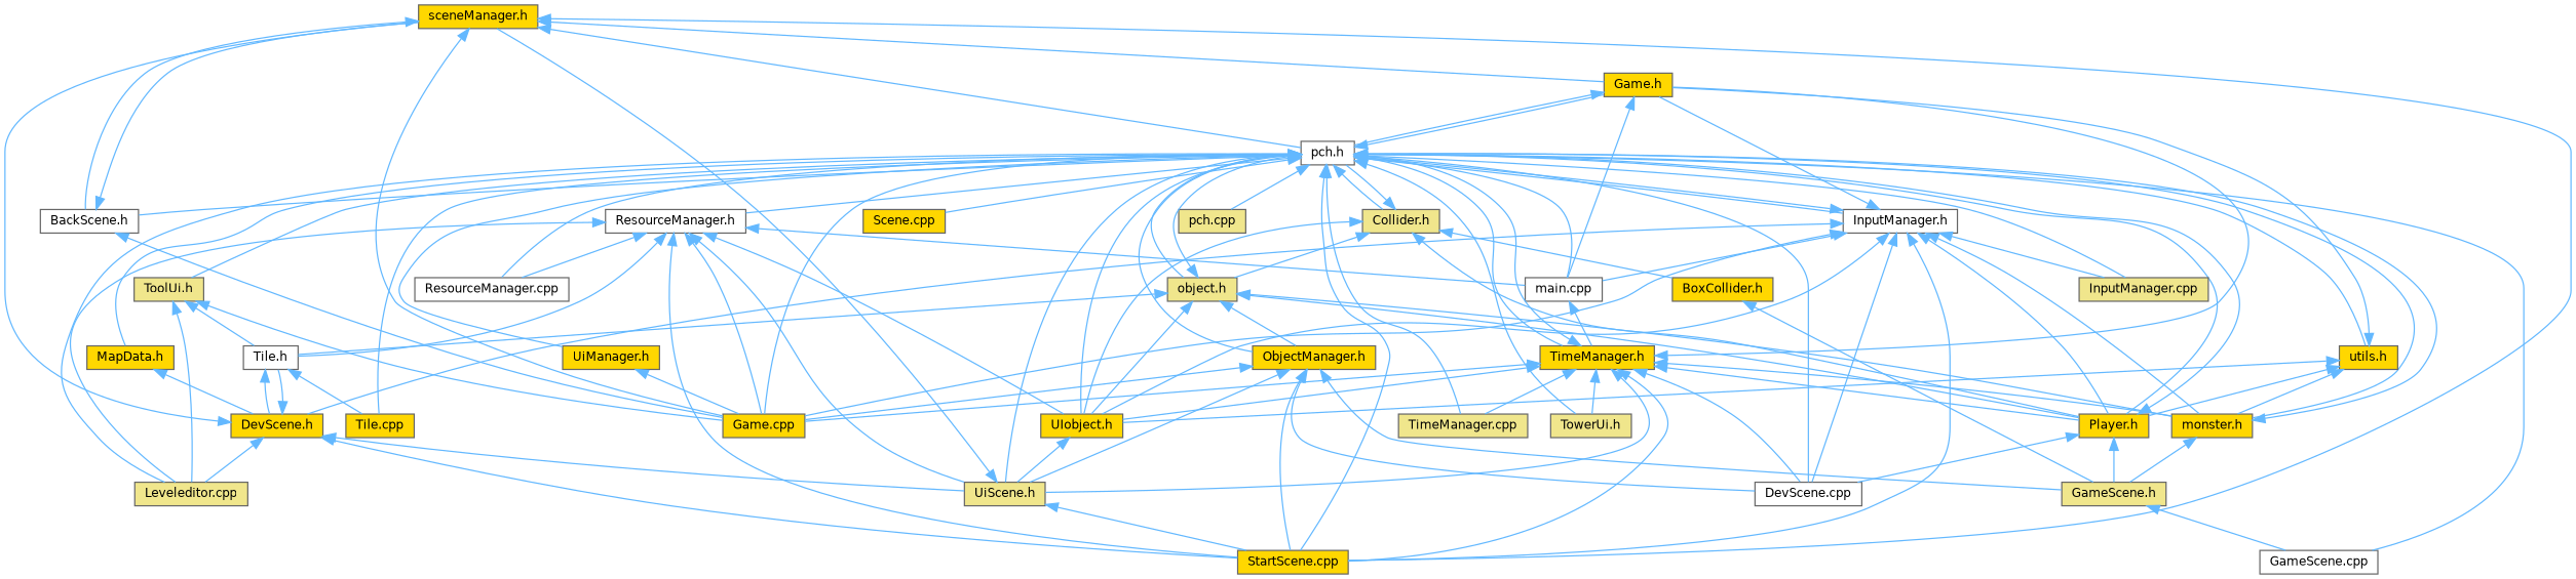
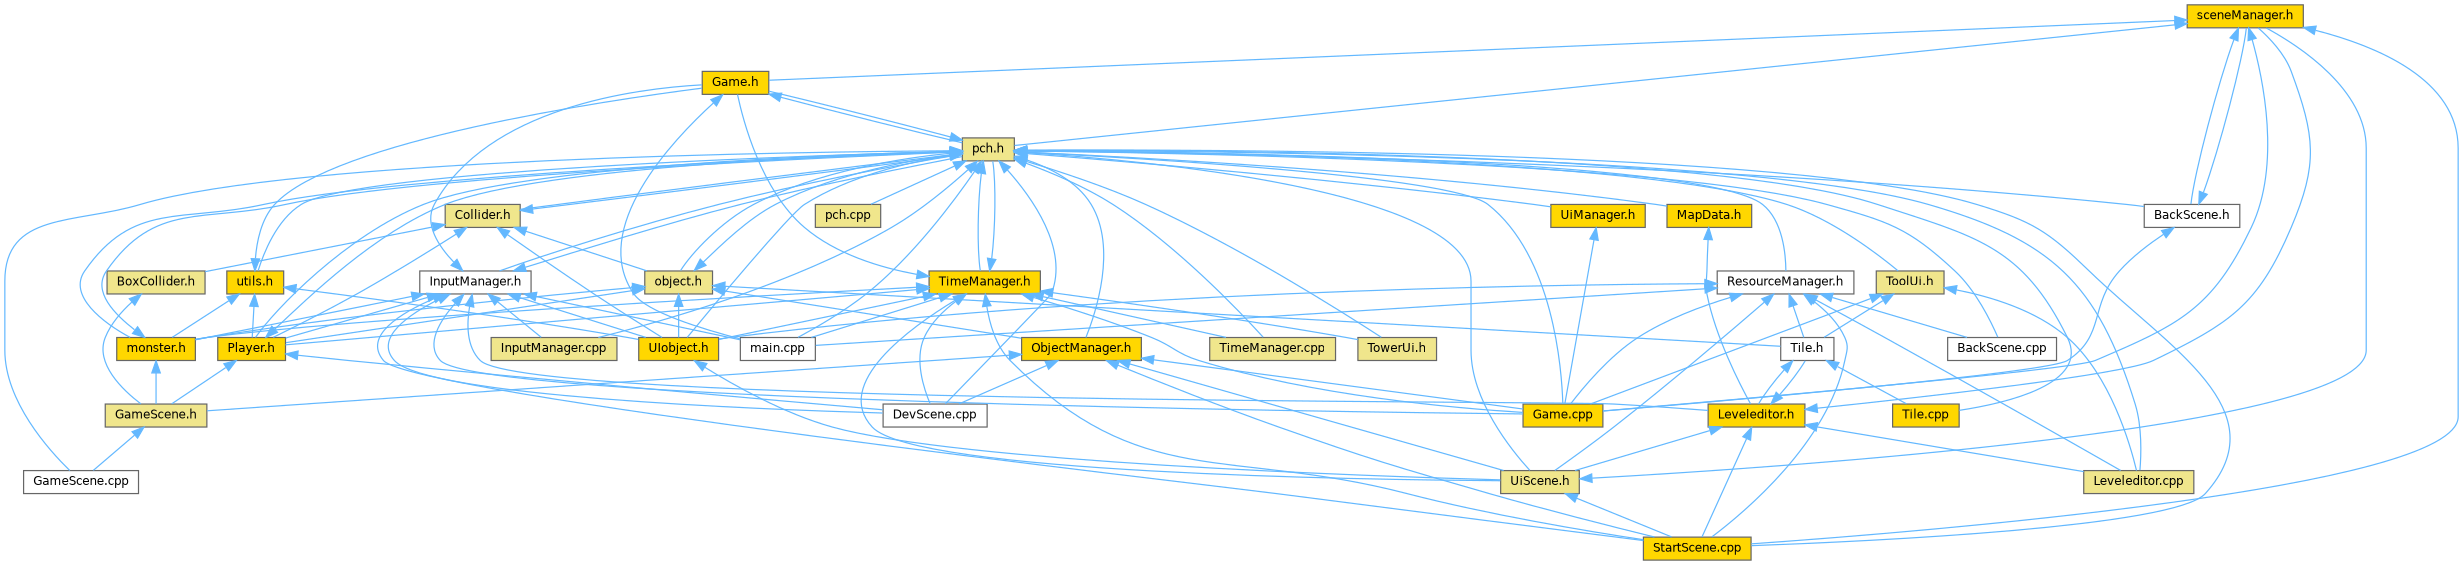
  digraph {
    node [color=grey40 fillcolor=gold fontname=Helvetica fontsize=10 shape=box style=filled]
    edge [color=steelblue1 dir=back fontname=Helvetica fontsize=10 labelfontname=Helvetica labelfontsize=10 style=solid]
    n1 [color=gray40 fontcolor=black height=0.2 label="sceneManager.h" width=0.4]
    n2 [fillcolor=white height=0.2 label="BackScene.h" width=0.4]
    n3 [height=0.2 label="Game.cpp" width=0.4]
    n4 [height=0.2 label="Game.h" width=0.4]
-   n5 [fillcolor=white height=0.2 label="pch.h" width=0.4]
+   n5 [fillcolor=khaki height=0.2 label="pch.h" width=0.4]
    n6 [height=0.2 label="StartScene.cpp" width=0.4]
    n7 [fillcolor=white height=0.2 label="main.cpp" width=0.4]
    n8 [fillcolor=khaki height=0.2 label="Collider.h" width=0.4]
    n9 [fillcolor=white height=0.2 label="GameScene.cpp" width=0.4]
    n10 [height=0.2 label="Player.h" width=0.4]
    n11 [fillcolor=white height=0.2 label="DevScene.cpp" width=0.4]
    n12 [height=0.2 label="UIobject.h" width=0.4]
    n13 [fillcolor=khaki height=0.2 label="UiScene.h" width=0.4]
    n14 [fillcolor=khaki height=0.2 label="object.h" width=0.4]
    n15 [height=0.2 label="ObjectManager.h" width=0.4]
    n16 [fillcolor=khaki height=0.2 label="Leveleditor.cpp" width=0.4]
    n17 [height=0.2 label="Tile.cpp" width=0.4]
    n18 [height=0.2 label="monster.h" width=0.4]
    n19 [fillcolor=khaki height=0.2 label="InputManager.cpp" width=0.4]
    n20 [fillcolor=white height=0.2 label="InputManager.h" width=0.4]
    n21 [height=0.2 label="MapData.h" width=0.4]
-   n22 [fillcolor=white height=0.2 label="ResourceManager.cpp" width=0.4]
+   n22 [fillcolor=white height=0.2 label="BackScene.cpp" width=0.4]
    n23 [fillcolor=white height=0.2 label="ResourceManager.h" width=0.4]
-   n24 [height=0.2 label="Scene.cpp" width=0.4]
    n25 [fillcolor=khaki height=0.2 label="TimeManager.cpp" width=0.4]
    n26 [height=0.2 label="TimeManager.h" width=0.4]
    n27 [fillcolor=khaki height=0.2 label="TowerUi.h" width=0.4]
    n28 [fillcolor=khaki height=0.2 label="ToolUi.h" width=0.4]
    n29 [height=0.2 label="UiManager.h" width=0.4]
    n30 [fillcolor=khaki height=0.2 label="pch.cpp" width=0.4]
    n31 [height=0.2 label="utils.h" width=0.4]
-   n32 [height=0.2 label="BoxCollider.h" width=0.4]
+   n32 [fillcolor=khaki height=0.2 label="BoxCollider.h" width=0.4]
    n33 [fillcolor=khaki height=0.2 label="GameScene.h" width=0.4]
    n34 [fillcolor=white height=0.2 label="Tile.h" width=0.4]
-   n35 [height=0.2 label="DevScene.h" width=0.4]
+   n35 [height=0.2 label="Leveleditor.h" width=0.4]
    n1 -> n2
    n1 -> n3
    n1 -> n4
    n1 -> n5
    n1 -> n6
    n2 -> n1
    n2 -> n3
    n4 -> n5
    n4 -> n7
    n5 -> n2
    n5 -> n3
    n5 -> n4
    n5 -> n6
    n5 -> n7
    n5 -> n8
    n5 -> n9
    n5 -> n10
    n5 -> n11
    n5 -> n12
    n5 -> n13
    n5 -> n14
    n5 -> n15
    n5 -> n16
    n5 -> n17
    n5 -> n18
    n5 -> n19
    n5 -> n20
    n5 -> n21
    n5 -> n22
    n5 -> n23
-   n5 -> n24
    n5 -> n25
    n5 -> n26
    n5 -> n27
    n5 -> n28
    n5 -> n29
    n5 -> n30
    n5 -> n31
    n8 -> n5
    n8 -> n10
    n8 -> n12
    n8 -> n14
    n8 -> n32
    n10 -> n5
    n10 -> n11
    n10 -> n33
    n12 -> n13
    n13 -> n1
    n13 -> n6
    n14 -> n5
    n14 -> n10
    n14 -> n12
    n14 -> n15
    n14 -> n18
    n14 -> n34
    n15 -> n3
    n15 -> n6
    n15 -> n11
    n15 -> n13
    n15 -> n33
    n18 -> n5
    n18 -> n33
    n20 -> n3
    n20 -> n4
    n20 -> n5
    n20 -> n6
    n20 -> n7
    n20 -> n10
    n20 -> n11
    n20 -> n12
    n20 -> n18
    n20 -> n19
    n20 -> n35
    n21 -> n35
    n23 -> n3
    n23 -> n6
    n23 -> n7
    n23 -> n12
    n23 -> n13
    n23 -> n16
    n23 -> n22
    n23 -> n34
    n26 -> n3
    n26 -> n4
    n26 -> n5
    n26 -> n6
-   n7 -> n26
+   n26 -> n7
    n26 -> n10
    n26 -> n11
    n26 -> n12
    n26 -> n13
    n26 -> n18
    n26 -> n25
    n26 -> n27
    n28 -> n3
    n28 -> n16
    n28 -> n34
    n29 -> n3
    n31 -> n4
    n31 -> n10
    n31 -> n12
    n31 -> n18
    n32 -> n33
    n33 -> n9
    n34 -> n17
    n34 -> n35
    n35 -> n1
    n35 -> n6
    n35 -> n13
    n35 -> n16
    n35 -> n34
  }
